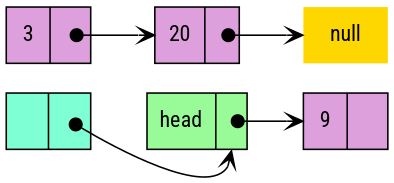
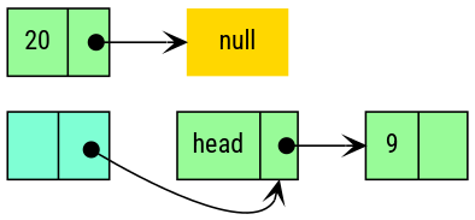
  digraph {
    fontname="Roboto Condensed"
    rankdir=LR
    node [fillcolor=palegreen fontname="Roboto Condensed" shape=record style=filled]
    edge [arrowhead=vee arrowtail=dot dir=both fontname="Roboto Condensed" tailclip=false tailport="ref:c"]
    n1 [label="{ head | <ref>  }"]
-   n2 [fillcolor=plum label="{ 9 | <ref>  }"]
-   n3 [fillcolor=plum label="{ 3 | <ref>  }"]
-   n4 [fillcolor=plum label="{ 20 | <ref>  }"]
+   n2 [label="{ 9 | <ref>  }"]
+   n4 [label="{ 20 | <ref>  }"]
    n5 [fillcolor=gold label=null shape=none]
    n6 [fillcolor=aquamarine label="{ | <ref>  }"]
    n1 -> n2
-   n3 -> n4
    n4 -> n5
    n6 -> n1 [headport=ref]
  }
